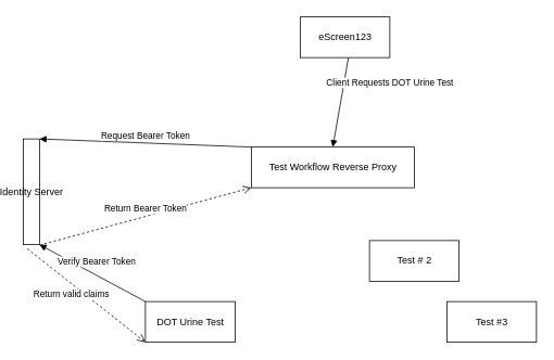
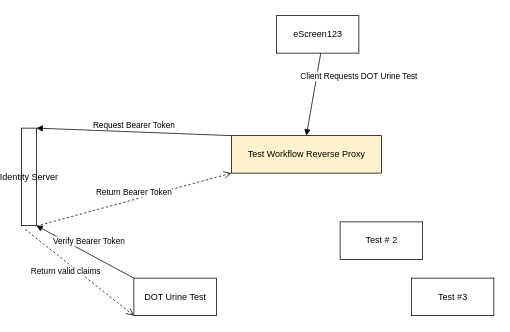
  <mxCell id="0" />
  <mxCell id="1" parent="0" />
  <mxCell id="2" value="eScreen123" style="html=1;" vertex="1" parent="1"><mxGeometry x="360" y="20" width="110" height="50" as="geometry" /></mxCell>
- <mxCell id="3" value="Test Workflow Reverse Proxy" style="html=1;" vertex="1" parent="1"><mxGeometry x="300" y="180" width="200" height="50" as="geometry" /></mxCell>
+ <mxCell id="3" value="Test Workflow Reverse Proxy" style="html=1;fillColor=#fff2cc;" vertex="1" parent="1"><mxGeometry x="300" y="180" width="200" height="50" as="geometry" /></mxCell>
  <mxCell id="4" value="DOT Urine Test" style="html=1;" vertex="1" parent="1"><mxGeometry x="170" y="370" width="110" height="50" as="geometry" /></mxCell>
  <mxCell id="5" value="Test # 2" style="html=1;" vertex="1" parent="1"><mxGeometry x="445" y="295" width="110" height="50" as="geometry" /></mxCell>
  <mxCell id="6" value="Test #3" style="html=1;" vertex="1" parent="1"><mxGeometry x="540" y="370" width="110" height="50" as="geometry" /></mxCell>
  <mxCell id="7" value="Identity Server" style="html=1;points=[];perimeter=orthogonalPerimeter;" vertex="1" parent="1"><mxGeometry x="20" y="170" width="20" height="130" as="geometry" /></mxCell>
  <mxCell id="8" value="Request Bearer Token" style="html=1;verticalAlign=bottom;endArrow=block;entryX=1;entryY=0;exitX=0;exitY=0;exitDx=0;exitDy=0;" edge="1" target="7" parent="1" source="3"><mxGeometry relative="1" as="geometry"><mxPoint x="190" y="140" as="sourcePoint" /></mxGeometry></mxCell>
  <mxCell id="9" value="Return Bearer Token" style="html=1;verticalAlign=bottom;endArrow=open;dashed=1;endSize=8;entryX=0;entryY=1;entryDx=0;entryDy=0;exitX=1.003;exitY=1.005;exitDx=0;exitDy=0;exitPerimeter=0;" edge="1" source="7" parent="1" target="3"><mxGeometry relative="1" as="geometry"><mxPoint x="120" y="217" as="targetPoint" /><mxPoint x="250" y="340" as="sourcePoint" /></mxGeometry></mxCell>
  <mxCell id="10" value="Client Requests DOT Urine Test" style="html=1;verticalAlign=bottom;endArrow=block;entryX=0.5;entryY=0;exitX=0.2;exitY=1;exitDx=0;exitDy=0;exitPerimeter=0;entryDx=0;entryDy=0;" edge="1" parent="1" target="3"><mxGeometry x="-0.451" y="57" relative="1" as="geometry"><mxPoint x="419.17" y="70" as="sourcePoint" /><mxPoint x="310" y="208.35" as="targetPoint" /><mxPoint as="offset" /></mxGeometry></mxCell>
  <mxCell id="11" value="Verify Bearer Token" style="html=1;verticalAlign=bottom;endArrow=block;exitX=0;exitY=0;exitDx=0;exitDy=0;" edge="1" parent="1"><mxGeometry x="-0.028" y="-7" relative="1" as="geometry"><mxPoint x="170" y="370" as="sourcePoint" /><mxPoint x="40" y="300" as="targetPoint" /><mxPoint as="offset" /></mxGeometry></mxCell>
  <mxCell id="12" value="Return valid claims" style="html=1;verticalAlign=bottom;endArrow=open;dashed=1;endSize=8;entryX=0;entryY=1;entryDx=0;entryDy=0;exitX=0.25;exitY=1.038;exitDx=0;exitDy=0;exitPerimeter=0;" edge="1" parent="1" source="7"><mxGeometry x="-0.098" y="-17" relative="1" as="geometry"><mxPoint x="170" y="420" as="targetPoint" /><mxPoint x="-89.94" y="490.65" as="sourcePoint" /><mxPoint as="offset" /></mxGeometry></mxCell>
